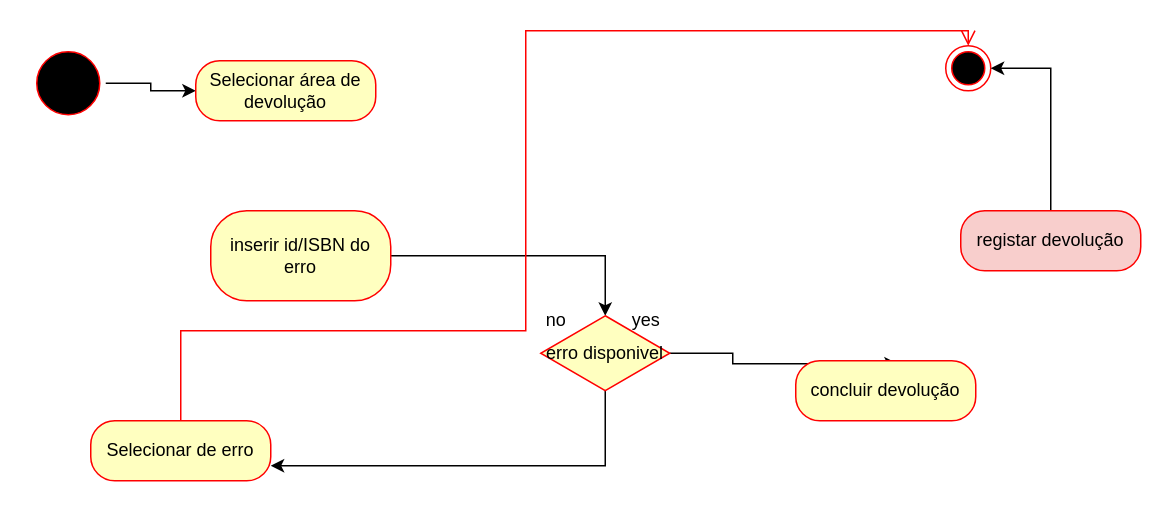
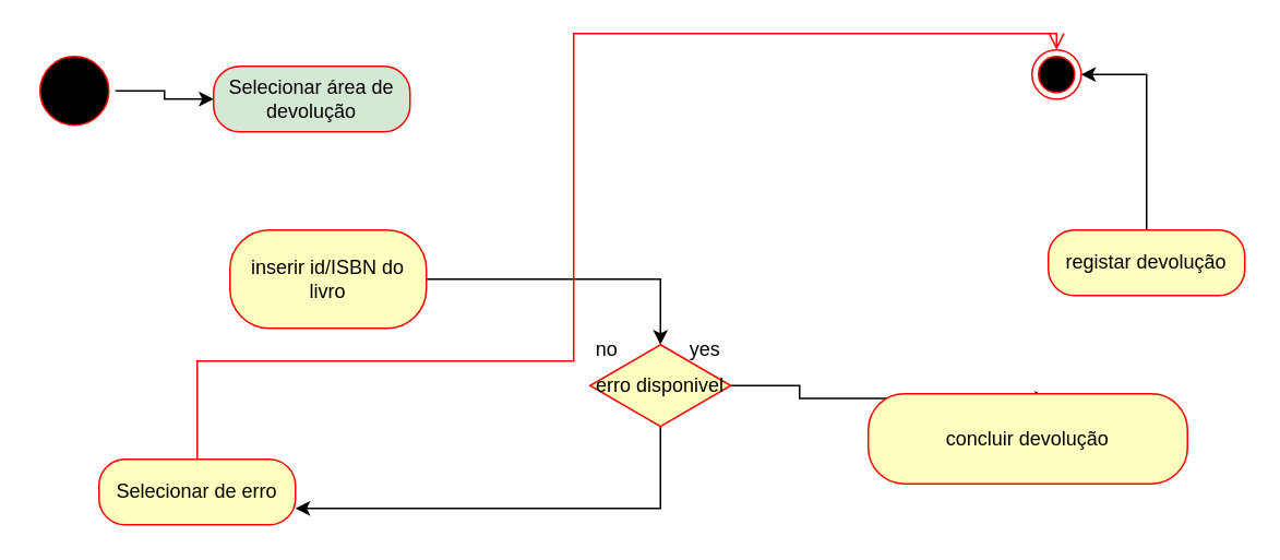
  <mxCell id="0" />
  <mxCell id="1" parent="0" />
  <mxCell id="2" value="" style="edgeStyle=orthogonalEdgeStyle;rounded=0;orthogonalLoop=1;jettySize=auto;html=1;" edge="1" parent="1" source="3" target="4"><mxGeometry relative="1" as="geometry" /></mxCell>
  <mxCell id="3" value="" style="ellipse;html=1;shape=startState;fillColor=#000000;strokeColor=#ff0000;" vertex="1" parent="1"><mxGeometry x="20" y="30" width="50" height="50" as="geometry" /></mxCell>
- <mxCell id="4" value="Selecionar área de devolução" style="rounded=1;whiteSpace=wrap;html=1;arcSize=40;fontColor=#000000;fillColor=#ffffc0;strokeColor=#ff0000;" vertex="1" parent="1"><mxGeometry x="130" y="40" width="120" height="40" as="geometry" /></mxCell>
+ <mxCell id="4" value="Selecionar área de devolução" style="rounded=1;whiteSpace=wrap;html=1;arcSize=40;fontColor=#000000;fillColor=#d5e8d4;strokeColor=#ff0000;" vertex="1" parent="1"><mxGeometry x="130" y="40" width="120" height="40" as="geometry" /></mxCell>
  <mxCell id="5" value="" style="edgeStyle=orthogonalEdgeStyle;rounded=0;orthogonalLoop=1;jettySize=auto;html=1;" edge="1" parent="1" source="6" target="12"><mxGeometry relative="1" as="geometry" /></mxCell>
- <mxCell id="6" value="inserir id/ISBN do erro" style="rounded=1;whiteSpace=wrap;html=1;arcSize=40;fontColor=#000000;fillColor=#ffffc0;strokeColor=#ff0000;" vertex="1" parent="1"><mxGeometry x="140" y="140" width="120" height="60" as="geometry" /></mxCell>
+ <mxCell id="6" value="inserir id/ISBN do livro" style="rounded=1;whiteSpace=wrap;html=1;arcSize=40;fontColor=#000000;fillColor=#ffffc0;strokeColor=#ff0000;" vertex="1" parent="1"><mxGeometry x="140" y="140" width="120" height="60" as="geometry" /></mxCell>
  <mxCell id="7" value="" style="ellipse;html=1;shape=endState;fillColor=#000000;strokeColor=#ff0000;" vertex="1" parent="1"><mxGeometry x="630" y="30" width="30" height="30" as="geometry" /></mxCell>
  <mxCell id="8" value="" style="edgeStyle=orthogonalEdgeStyle;rounded=0;orthogonalLoop=1;jettySize=auto;html=1;entryX=1;entryY=0.5;entryDx=0;entryDy=0;" edge="1" parent="1" source="9" target="7"><mxGeometry relative="1" as="geometry"><mxPoint x="700" y="70" as="targetPoint" /></mxGeometry></mxCell>
- <mxCell id="9" value="registar devolução" style="rounded=1;whiteSpace=wrap;html=1;arcSize=40;fontColor=#000000;fillColor=#f8cecc;strokeColor=#ff0000;" vertex="1" parent="1"><mxGeometry x="640" y="140" width="120" height="40" as="geometry" /></mxCell>
+ <mxCell id="9" value="registar devolução" style="rounded=1;whiteSpace=wrap;html=1;arcSize=40;fontColor=#000000;fillColor=#ffffc0;strokeColor=#ff0000;" vertex="1" parent="1"><mxGeometry x="640" y="140" width="120" height="40" as="geometry" /></mxCell>
  <mxCell id="10" value="" style="edgeStyle=orthogonalEdgeStyle;rounded=0;orthogonalLoop=1;jettySize=auto;html=1;entryX=0.567;entryY=0.05;entryDx=0;entryDy=0;entryPerimeter=0;" edge="1" parent="1" source="12" target="13"><mxGeometry relative="1" as="geometry"><mxPoint x="509" y="185" as="targetPoint" /></mxGeometry></mxCell>
  <mxCell id="11" value="" style="edgeStyle=orthogonalEdgeStyle;rounded=0;orthogonalLoop=1;jettySize=auto;html=1;entryX=1;entryY=0.75;entryDx=0;entryDy=0;exitX=0.5;exitY=1;exitDx=0;exitDy=0;" edge="1" parent="1" source="12" target="14"><mxGeometry relative="1" as="geometry"><mxPoint x="403" y="335" as="targetPoint" /></mxGeometry></mxCell>
  <mxCell id="12" value="erro disponivel" style="rhombus;whiteSpace=wrap;html=1;fontColor=#000000;fillColor=#ffffc0;strokeColor=#ff0000;" vertex="1" parent="1"><mxGeometry x="360" y="210" width="86" height="50" as="geometry" /></mxCell>
- <mxCell id="13" value="concluir devolução" style="rounded=1;whiteSpace=wrap;html=1;arcSize=40;fontColor=#000000;fillColor=#ffffc0;strokeColor=#ff0000;" vertex="1" parent="1"><mxGeometry x="530" y="240" width="120" height="40" as="geometry" /></mxCell>
+ <mxCell id="13" value="concluir devolução" style="rounded=1;whiteSpace=wrap;html=1;arcSize=40;fontColor=#000000;fillColor=#ffffc0;strokeColor=#ff0000;" vertex="1" parent="1"><mxGeometry x="530" y="240" width="195" height="55" as="geometry" /></mxCell>
  <mxCell id="14" value="Selecionar de erro" style="rounded=1;whiteSpace=wrap;html=1;arcSize=40;fontColor=#000000;fillColor=#ffffc0;strokeColor=#ff0000;" vertex="1" parent="1"><mxGeometry x="60" y="280" width="120" height="40" as="geometry" /></mxCell>
  <mxCell id="15" value="" style="edgeStyle=orthogonalEdgeStyle;html=1;verticalAlign=bottom;endArrow=open;endSize=8;strokeColor=#ff0000;rounded=0;entryX=0.5;entryY=0;entryDx=0;entryDy=0;" edge="1" source="14" parent="1" target="7"><mxGeometry relative="1" as="geometry"><mxPoint x="120" y="380" as="targetPoint" /><Array as="points"><mxPoint x="120" y="220" /><mxPoint x="350" y="220" /><mxPoint x="350" y="20" /><mxPoint x="645" y="20" /></Array></mxGeometry></mxCell>
  <mxCell id="16" value="no" style="text;html=1;align=center;verticalAlign=middle;resizable=0;points=[];autosize=1;strokeColor=none;fillColor=none;" vertex="1" parent="1"><mxGeometry x="350" y="198" width="40" height="30" as="geometry" /></mxCell>
  <mxCell id="17" value="yes" style="text;html=1;align=center;verticalAlign=middle;resizable=0;points=[];autosize=1;strokeColor=none;fillColor=none;" vertex="1" parent="1"><mxGeometry x="410" y="198" width="40" height="30" as="geometry" /></mxCell>
